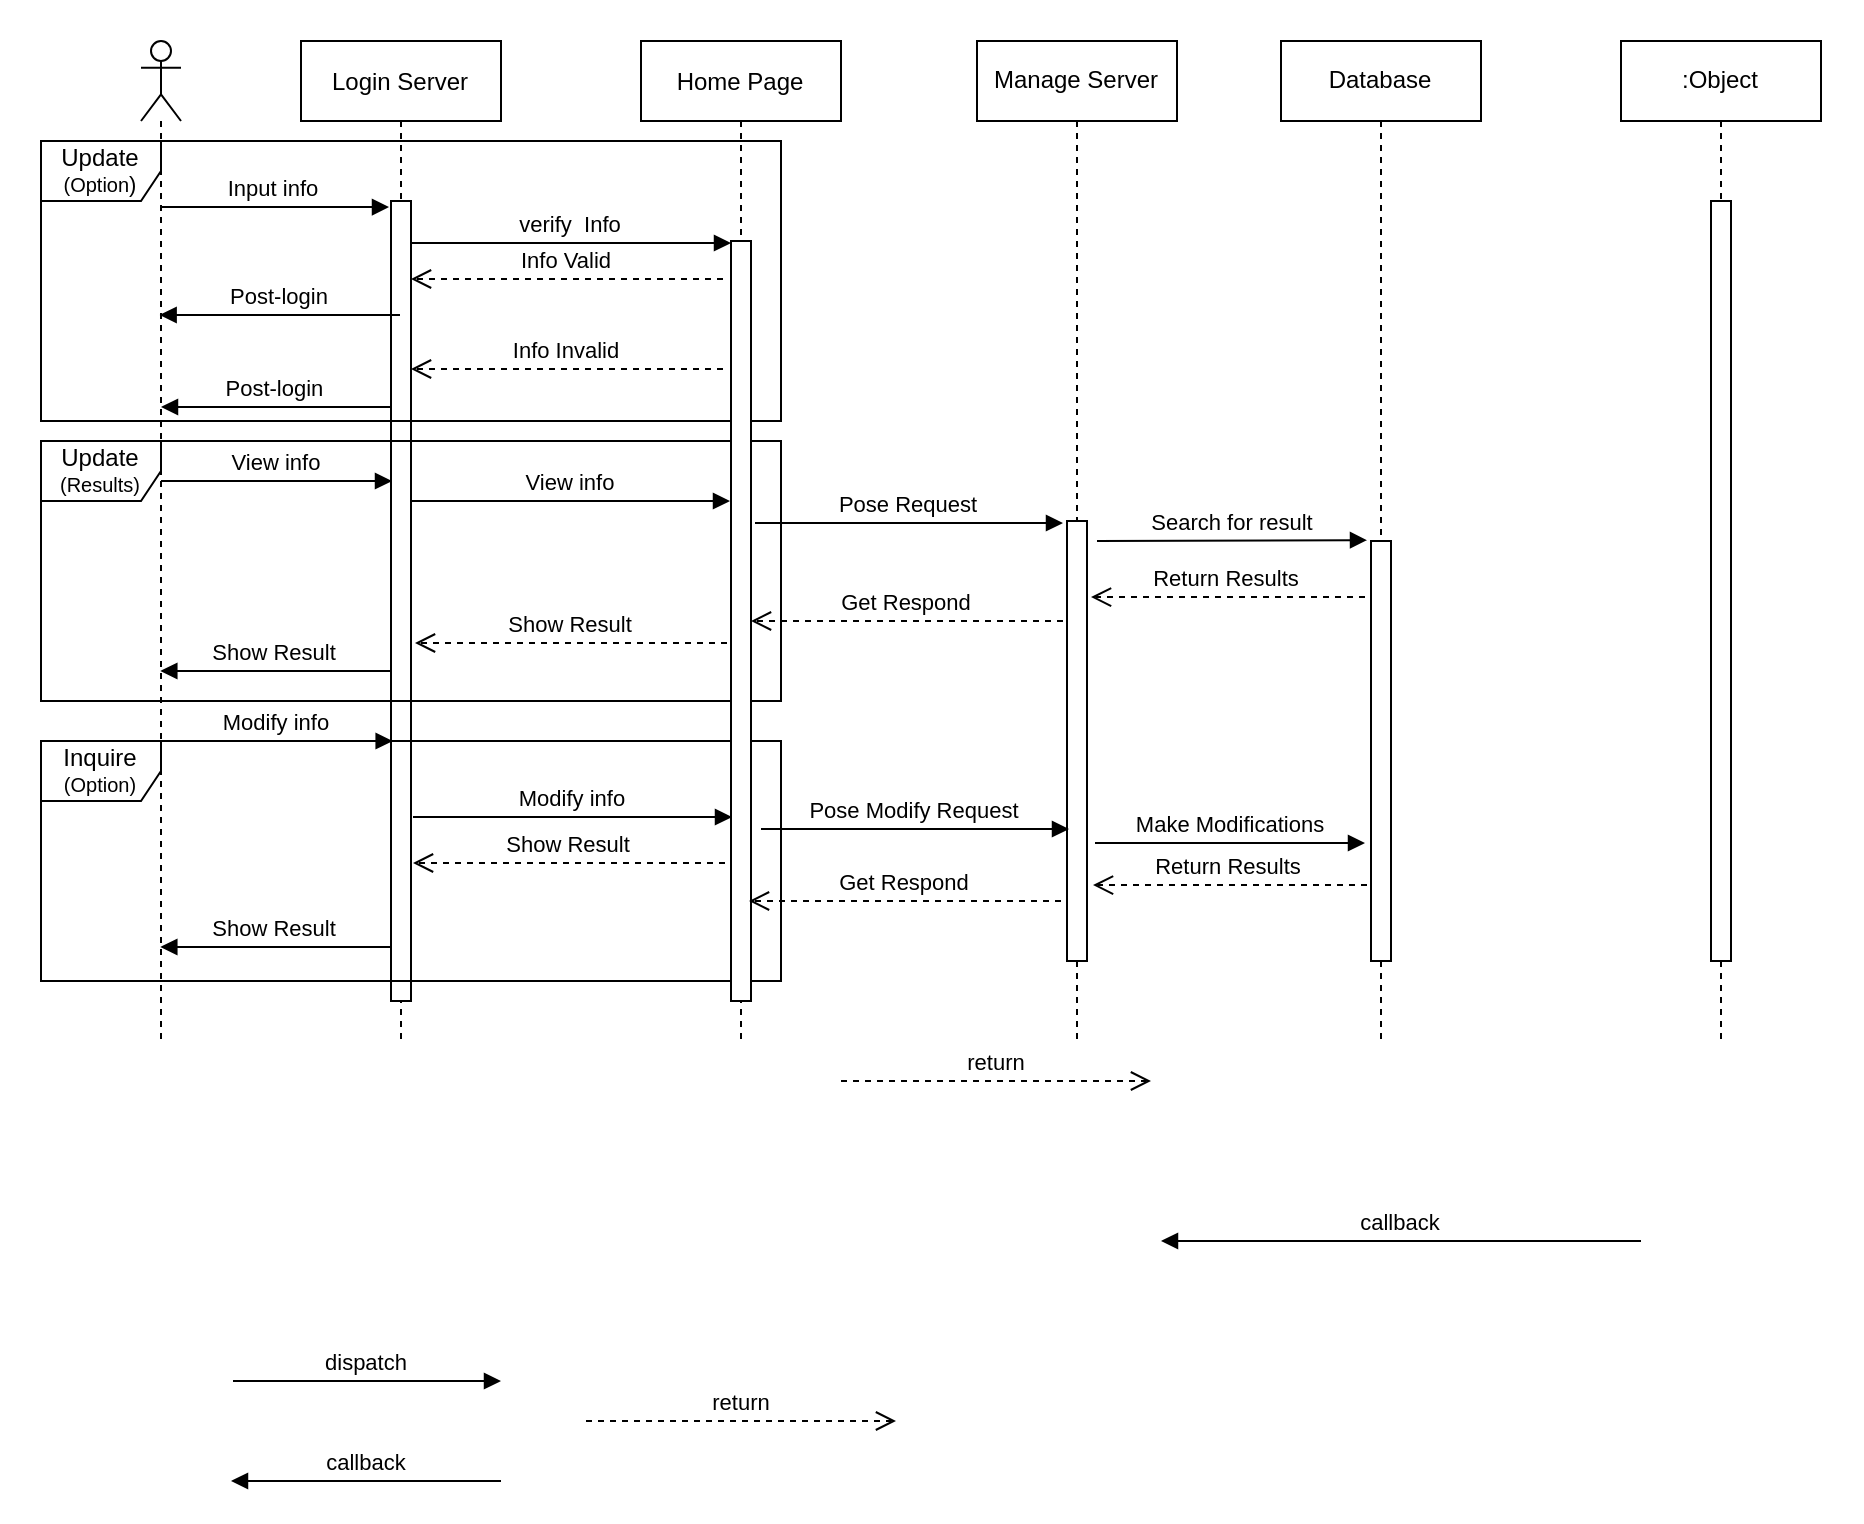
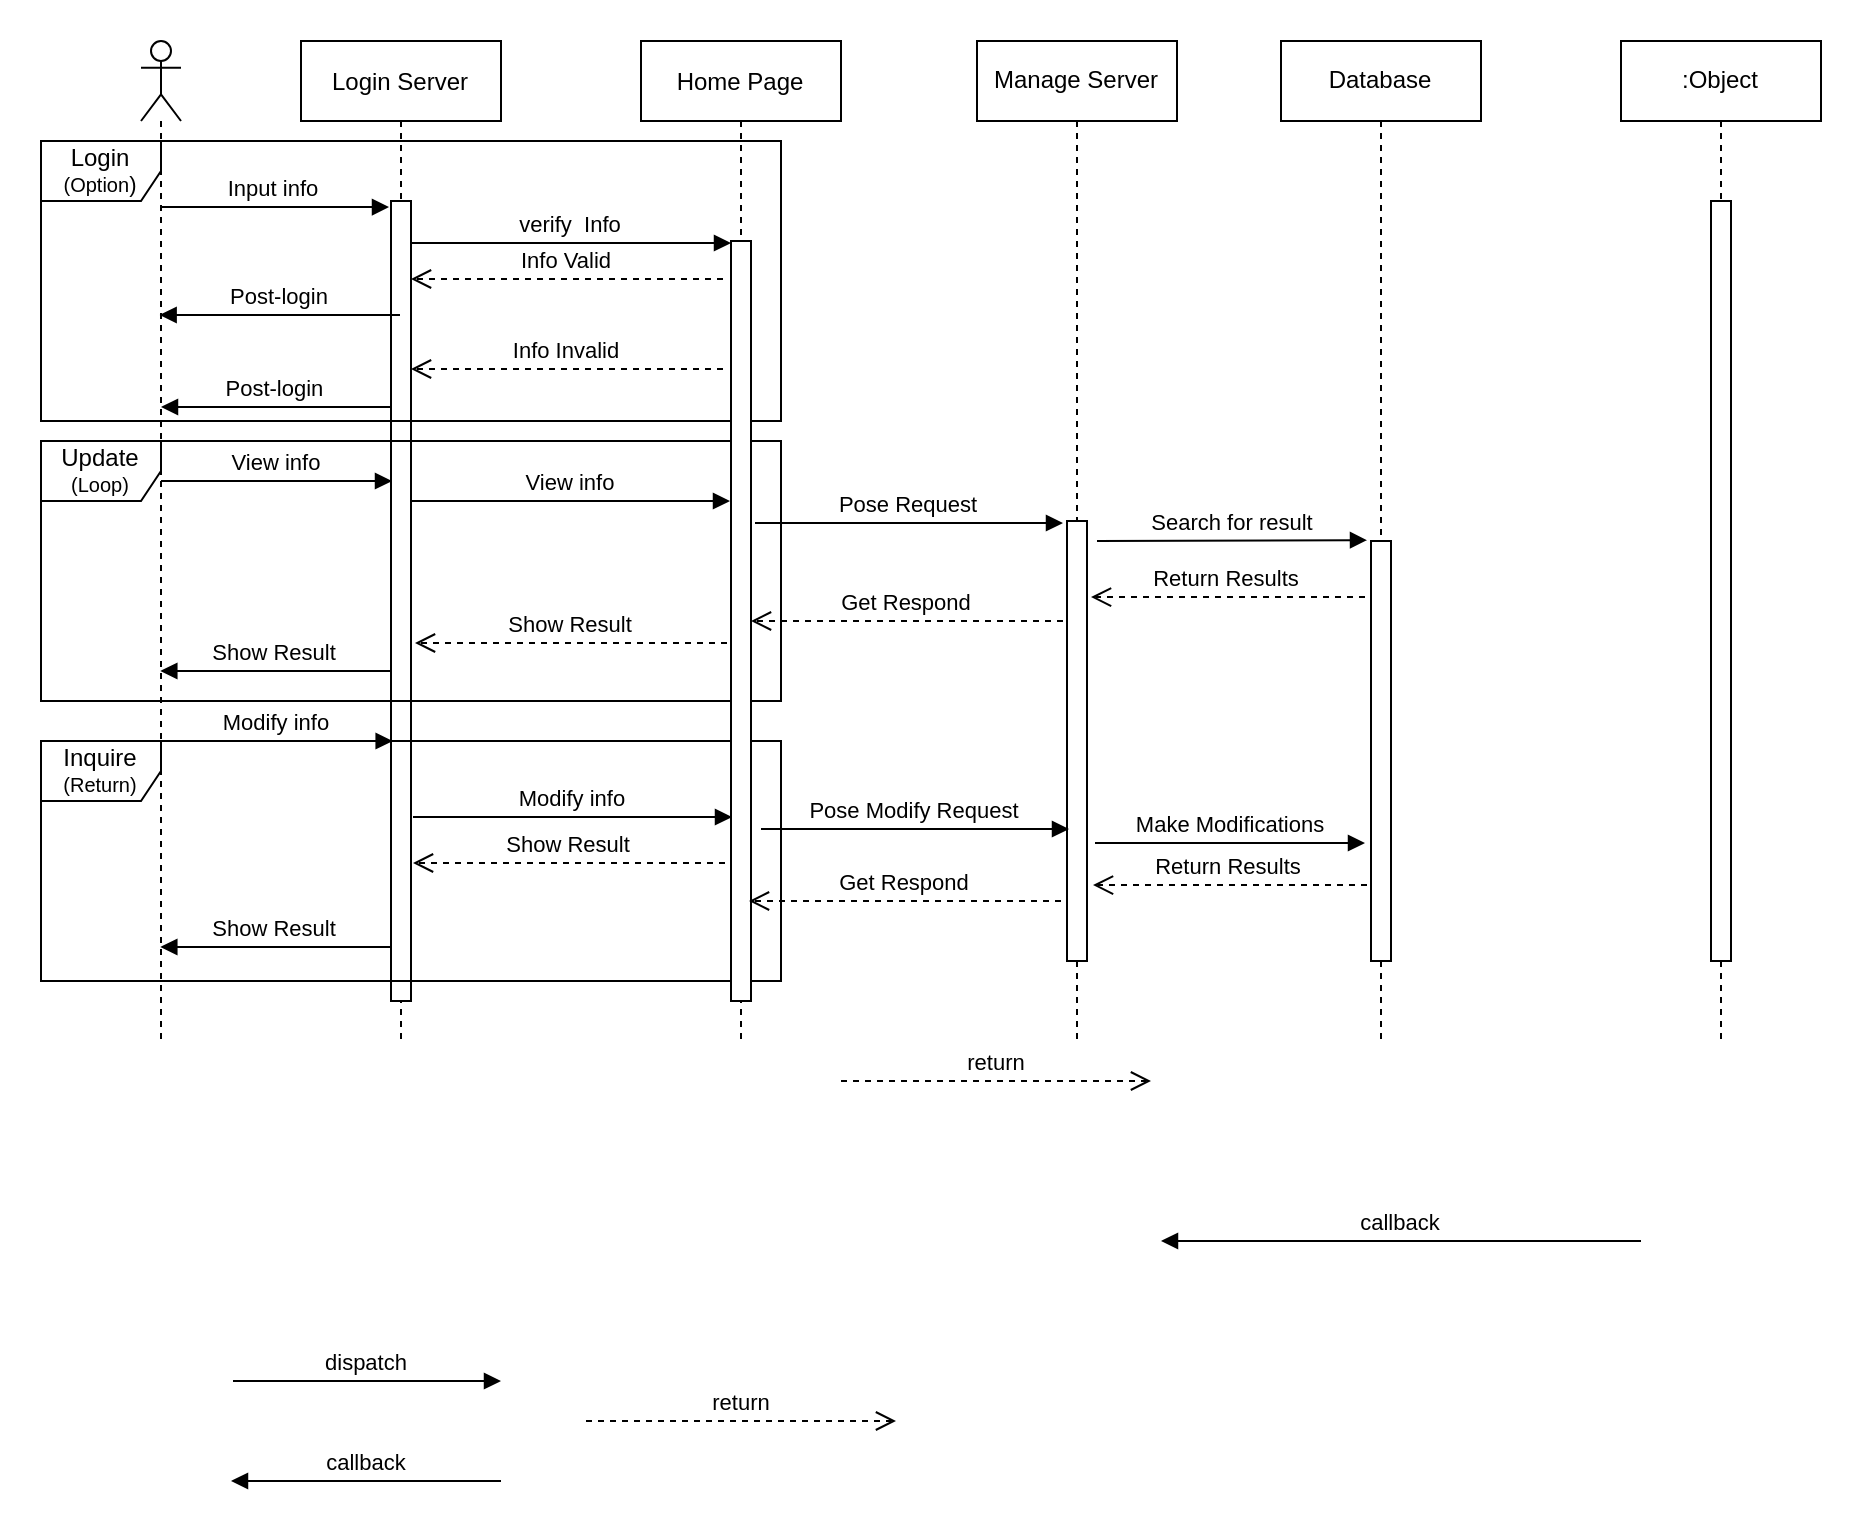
  <mxCell id="0" />
  <mxCell id="1" parent="0" />
  <mxCell id="2" value="Login Server" style="shape=umlLifeline;perimeter=lifelinePerimeter;container=1;collapsible=0;recursiveResize=0;rounded=0;shadow=0;strokeWidth=1;" parent="1" vertex="1"><mxGeometry x="150" y="20" width="100" height="500" as="geometry" /></mxCell>
  <mxCell id="3" value="" style="points=[];perimeter=orthogonalPerimeter;rounded=0;shadow=0;strokeWidth=1;" parent="2" vertex="1"><mxGeometry x="45" y="80" width="10" height="400" as="geometry" /></mxCell>
  <mxCell id="4" value="Show Result" style="verticalAlign=bottom;endArrow=block;shadow=0;strokeWidth=1;exitX=-0.047;exitY=0.155;exitDx=0;exitDy=0;exitPerimeter=0;" edge="1" parent="2"><mxGeometry relative="1" as="geometry"><mxPoint x="45" y="315.0" as="sourcePoint" /><mxPoint x="-70.333" y="315.0" as="targetPoint" /></mxGeometry></mxCell>
  <mxCell id="5" value="Info Invalid" style="verticalAlign=bottom;endArrow=open;dashed=1;endSize=8;shadow=0;strokeWidth=1;" edge="1" parent="2"><mxGeometry relative="1" as="geometry"><mxPoint x="55" y="164.0" as="targetPoint" /><mxPoint x="211" y="164" as="sourcePoint" /></mxGeometry></mxCell>
  <mxCell id="6" value="Show Result" style="verticalAlign=bottom;endArrow=block;shadow=0;strokeWidth=1;exitX=-0.047;exitY=0.155;exitDx=0;exitDy=0;exitPerimeter=0;" edge="1" parent="2"><mxGeometry relative="1" as="geometry"><mxPoint x="45" y="453.0" as="sourcePoint" /><mxPoint x="-70.333" y="453.0" as="targetPoint" /></mxGeometry></mxCell>
- <mxCell id="7" value="&lt;div&gt;Update&lt;/div&gt;&lt;div style=&quot;font-size: 11px&quot;&gt;&lt;font style=&quot;font-size: 10px&quot;&gt;(Option&lt;/font&gt;)&lt;br&gt;&lt;/div&gt;" style="shape=umlFrame;whiteSpace=wrap;html=1;" vertex="1" parent="2"><mxGeometry x="-130" y="50" width="370" height="140" as="geometry" /></mxCell>
- <mxCell id="8" value="&lt;div&gt;&lt;font style=&quot;font-size: 12px&quot;&gt;Update&lt;/font&gt;&lt;/div&gt;&lt;div&gt;&lt;font style=&quot;font-size: 10px&quot;&gt;(Results)&lt;/font&gt;&lt;/div&gt;" style="shape=umlFrame;whiteSpace=wrap;html=1;fontSize=8;" vertex="1" parent="2"><mxGeometry x="-130" y="200" width="370" height="130" as="geometry" /></mxCell>
- <mxCell id="9" value="&lt;div&gt;&lt;font style=&quot;font-size: 12px&quot;&gt;Inquire&lt;/font&gt;&lt;/div&gt;&lt;div&gt;&lt;font style=&quot;font-size: 10px&quot;&gt;(Option)&lt;/font&gt;&lt;/div&gt;" style="shape=umlFrame;whiteSpace=wrap;html=1;fontSize=10;" vertex="1" parent="2"><mxGeometry x="-130" y="350" width="370" height="120" as="geometry" /></mxCell>
+ <mxCell id="7" value="&lt;div&gt;Login&lt;/div&gt;&lt;div style=&quot;font-size: 11px&quot;&gt;&lt;font style=&quot;font-size: 10px&quot;&gt;(Option&lt;/font&gt;)&lt;br&gt;&lt;/div&gt;" style="shape=umlFrame;whiteSpace=wrap;html=1;" vertex="1" parent="2"><mxGeometry x="-130" y="50" width="370" height="140" as="geometry" /></mxCell>
+ <mxCell id="8" value="&lt;div&gt;&lt;font style=&quot;font-size: 12px&quot;&gt;Update&lt;/font&gt;&lt;/div&gt;&lt;div&gt;&lt;font style=&quot;font-size: 10px&quot;&gt;(Loop)&lt;/font&gt;&lt;/div&gt;" style="shape=umlFrame;whiteSpace=wrap;html=1;fontSize=8;" vertex="1" parent="2"><mxGeometry x="-130" y="200" width="370" height="130" as="geometry" /></mxCell>
+ <mxCell id="9" value="&lt;div&gt;&lt;font style=&quot;font-size: 12px&quot;&gt;Inquire&lt;/font&gt;&lt;/div&gt;&lt;div&gt;&lt;font style=&quot;font-size: 10px&quot;&gt;(Return)&lt;/font&gt;&lt;/div&gt;" style="shape=umlFrame;whiteSpace=wrap;html=1;fontSize=10;" vertex="1" parent="2"><mxGeometry x="-130" y="350" width="370" height="120" as="geometry" /></mxCell>
  <mxCell id="10" value="Home Page" style="shape=umlLifeline;perimeter=lifelinePerimeter;container=1;collapsible=0;recursiveResize=0;rounded=0;shadow=0;strokeWidth=1;" parent="1" vertex="1"><mxGeometry x="320" y="20" width="100" height="500" as="geometry" /></mxCell>
  <mxCell id="11" value="" style="points=[];perimeter=orthogonalPerimeter;rounded=0;shadow=0;strokeWidth=1;" parent="10" vertex="1"><mxGeometry x="45" y="100" width="10" height="380" as="geometry" /></mxCell>
  <mxCell id="12" value="Show Result" style="verticalAlign=bottom;endArrow=open;dashed=1;endSize=8;shadow=0;strokeWidth=1;" parent="10" edge="1"><mxGeometry relative="1" as="geometry"><mxPoint x="-113" y="301.0" as="targetPoint" /><mxPoint x="43" y="301" as="sourcePoint" /><Array as="points"><mxPoint x="-38" y="301" /></Array></mxGeometry></mxCell>
  <mxCell id="13" value="verify  Info" style="verticalAlign=bottom;endArrow=block;entryX=0;entryY=0;shadow=0;strokeWidth=1;" parent="1" edge="1"><mxGeometry relative="1" as="geometry"><mxPoint x="205" y="121" as="sourcePoint" /><mxPoint x="365" y="121" as="targetPoint" /></mxGeometry></mxCell>
  <mxCell id="14" value="callback" style="verticalAlign=bottom;endArrow=block;shadow=0;strokeWidth=1;" parent="1" edge="1"><mxGeometry relative="1" as="geometry"><mxPoint x="820" y="620" as="sourcePoint" /><mxPoint x="580" y="620" as="targetPoint" /></mxGeometry></mxCell>
  <mxCell id="15" value="return" style="verticalAlign=bottom;endArrow=open;dashed=1;endSize=8;shadow=0;strokeWidth=1;" parent="1" edge="1"><mxGeometry relative="1" as="geometry"><mxPoint x="575" y="540" as="targetPoint" /><mxPoint x="420" y="540" as="sourcePoint" /></mxGeometry></mxCell>
  <mxCell id="16" value="" style="shape=umlLifeline;participant=umlActor;perimeter=lifelinePerimeter;whiteSpace=wrap;html=1;container=1;collapsible=0;recursiveResize=0;verticalAlign=top;spacingTop=36;outlineConnect=0;" vertex="1" parent="1"><mxGeometry x="70" y="20" width="20" height="500" as="geometry" /></mxCell>
  <mxCell id="17" value="Manage Server" style="shape=umlLifeline;perimeter=lifelinePerimeter;whiteSpace=wrap;html=1;container=1;collapsible=0;recursiveResize=0;outlineConnect=0;" vertex="1" parent="1"><mxGeometry x="488" y="20" width="100" height="500" as="geometry" /></mxCell>
  <mxCell id="18" value="" style="points=[];perimeter=orthogonalPerimeter;rounded=0;shadow=0;strokeWidth=1;" vertex="1" parent="17"><mxGeometry x="45" y="240" width="10" height="220" as="geometry" /></mxCell>
  <mxCell id="19" value="Get Respond" style="verticalAlign=bottom;endArrow=open;dashed=1;endSize=8;shadow=0;strokeWidth=1;" edge="1" parent="17"><mxGeometry relative="1" as="geometry"><mxPoint x="-113" y="290.0" as="targetPoint" /><mxPoint x="43" y="290" as="sourcePoint" /></mxGeometry></mxCell>
  <mxCell id="20" value="Database" style="shape=umlLifeline;perimeter=lifelinePerimeter;whiteSpace=wrap;html=1;container=1;collapsible=0;recursiveResize=0;outlineConnect=0;" vertex="1" parent="1"><mxGeometry x="640" y="20" width="100" height="500" as="geometry" /></mxCell>
  <mxCell id="21" value="" style="points=[];perimeter=orthogonalPerimeter;rounded=0;shadow=0;strokeWidth=1;" vertex="1" parent="20"><mxGeometry x="45" y="250" width="10" height="210" as="geometry" /></mxCell>
  <mxCell id="22" value="Search for result" style="verticalAlign=bottom;endArrow=block;shadow=0;strokeWidth=1;" edge="1" parent="20"><mxGeometry relative="1" as="geometry"><mxPoint x="-92" y="250" as="sourcePoint" /><mxPoint x="43" y="249.58" as="targetPoint" /></mxGeometry></mxCell>
  <mxCell id="23" value="return" style="verticalAlign=bottom;endArrow=open;dashed=1;endSize=8;shadow=0;strokeWidth=1;" edge="1" parent="1"><mxGeometry relative="1" as="geometry"><mxPoint x="447.5" y="710" as="targetPoint" /><mxPoint x="292.5" y="710" as="sourcePoint" /></mxGeometry></mxCell>
  <mxCell id="24" value="Pose Request" style="verticalAlign=bottom;endArrow=block;shadow=0;strokeWidth=1;" edge="1" parent="1"><mxGeometry relative="1" as="geometry"><mxPoint x="377" y="261" as="sourcePoint" /><mxPoint x="531" y="261" as="targetPoint" /></mxGeometry></mxCell>
  <mxCell id="25" value="Return Results" style="verticalAlign=bottom;endArrow=open;dashed=1;endSize=8;shadow=0;strokeWidth=1;entryX=0.7;entryY=0.294;entryDx=0;entryDy=0;entryPerimeter=0;" edge="1" parent="1"><mxGeometry relative="1" as="geometry"><mxPoint x="545" y="298.04" as="targetPoint" /><mxPoint x="682" y="298" as="sourcePoint" /></mxGeometry></mxCell>
  <mxCell id="26" value="Input info" style="verticalAlign=bottom;endArrow=block;shadow=0;strokeWidth=1;entryX=0.5;entryY=0.008;entryDx=0;entryDy=0;entryPerimeter=0;" edge="1" parent="1" source="16"><mxGeometry relative="1" as="geometry"><mxPoint x="107" y="103" as="sourcePoint" /><mxPoint x="194" y="103.04" as="targetPoint" /></mxGeometry></mxCell>
  <mxCell id="27" value="dispatch" style="verticalAlign=bottom;endArrow=block;shadow=0;strokeWidth=1;" edge="1" parent="1"><mxGeometry relative="1" as="geometry"><mxPoint x="116" y="690" as="sourcePoint" /><mxPoint x="250" y="690" as="targetPoint" /></mxGeometry></mxCell>
  <mxCell id="28" value="Post-login" style="verticalAlign=bottom;endArrow=block;shadow=0;strokeWidth=1;" edge="1" parent="1"><mxGeometry relative="1" as="geometry"><mxPoint x="199.5" y="157" as="sourcePoint" /><mxPoint x="79.324" y="157" as="targetPoint" /><Array as="points"><mxPoint x="150" y="157" /></Array></mxGeometry></mxCell>
  <mxCell id="29" value="callback" style="verticalAlign=bottom;endArrow=block;shadow=0;strokeWidth=1;" edge="1" parent="1"><mxGeometry relative="1" as="geometry"><mxPoint x="250" y="740" as="sourcePoint" /><mxPoint x="115.004" y="740" as="targetPoint" /></mxGeometry></mxCell>
  <mxCell id="30" value=":Object" style="shape=umlLifeline;perimeter=lifelinePerimeter;whiteSpace=wrap;html=1;container=1;collapsible=0;recursiveResize=0;outlineConnect=0;" vertex="1" parent="1"><mxGeometry x="810" y="20" width="100" height="500" as="geometry" /></mxCell>
  <mxCell id="31" value="" style="points=[];perimeter=orthogonalPerimeter;rounded=0;shadow=0;strokeWidth=1;" vertex="1" parent="30"><mxGeometry x="45" y="80" width="10" height="380" as="geometry" /></mxCell>
  <mxCell id="32" value="View info" style="verticalAlign=bottom;endArrow=block;shadow=0;strokeWidth=1;" edge="1" parent="1"><mxGeometry relative="1" as="geometry"><mxPoint x="80" y="240" as="sourcePoint" /><mxPoint x="195.5" y="240" as="targetPoint" /><Array as="points"><mxPoint x="126" y="240" /></Array></mxGeometry></mxCell>
  <mxCell id="33" value="Post-login" style="verticalAlign=bottom;endArrow=block;shadow=0;strokeWidth=1;exitX=-0.047;exitY=0.155;exitDx=0;exitDy=0;exitPerimeter=0;" edge="1" parent="1"><mxGeometry relative="1" as="geometry"><mxPoint x="195.21" y="203" as="sourcePoint" /><mxPoint x="80.004" y="203" as="targetPoint" /></mxGeometry></mxCell>
  <mxCell id="34" value="Info Valid" style="verticalAlign=bottom;endArrow=open;dashed=1;endSize=8;shadow=0;strokeWidth=1;" edge="1" parent="1"><mxGeometry relative="1" as="geometry"><mxPoint x="205" y="139" as="targetPoint" /><mxPoint x="361" y="139" as="sourcePoint" /></mxGeometry></mxCell>
  <mxCell id="35" value="View info" style="verticalAlign=bottom;endArrow=block;shadow=0;strokeWidth=1;" edge="1" parent="1"><mxGeometry relative="1" as="geometry"><mxPoint x="205" y="250" as="sourcePoint" /><mxPoint x="364.5" y="250" as="targetPoint" /><Array as="points"><mxPoint x="245.5" y="250" /></Array></mxGeometry></mxCell>
  <mxCell id="36" value="Modify info" style="verticalAlign=bottom;endArrow=block;shadow=0;strokeWidth=1;" edge="1" parent="1"><mxGeometry relative="1" as="geometry"><mxPoint x="80" y="370" as="sourcePoint" /><mxPoint x="195.83" y="370" as="targetPoint" /><Array as="points"><mxPoint x="126.33" y="370" /></Array></mxGeometry></mxCell>
  <mxCell id="37" value="Modify info" style="verticalAlign=bottom;endArrow=block;shadow=0;strokeWidth=1;" edge="1" parent="1"><mxGeometry relative="1" as="geometry"><mxPoint x="206" y="408" as="sourcePoint" /><mxPoint x="365.5" y="408" as="targetPoint" /><Array as="points"><mxPoint x="246.5" y="408" /></Array></mxGeometry></mxCell>
  <mxCell id="38" value="Show Result" style="verticalAlign=bottom;endArrow=open;dashed=1;endSize=8;shadow=0;strokeWidth=1;" edge="1" parent="1"><mxGeometry relative="1" as="geometry"><mxPoint x="206" y="431" as="targetPoint" /><mxPoint x="362" y="431" as="sourcePoint" /><Array as="points"><mxPoint x="281" y="431" /></Array></mxGeometry></mxCell>
  <mxCell id="39" value="Pose Modify Request" style="verticalAlign=bottom;endArrow=block;shadow=0;strokeWidth=1;" edge="1" parent="1"><mxGeometry relative="1" as="geometry"><mxPoint x="380" y="414" as="sourcePoint" /><mxPoint x="534" y="414" as="targetPoint" /></mxGeometry></mxCell>
  <mxCell id="40" value="Make Modifications" style="verticalAlign=bottom;endArrow=block;shadow=0;strokeWidth=1;" edge="1" parent="1"><mxGeometry relative="1" as="geometry"><mxPoint x="547" y="421" as="sourcePoint" /><mxPoint x="682" y="421" as="targetPoint" /></mxGeometry></mxCell>
  <mxCell id="41" value="Return Results" style="verticalAlign=bottom;endArrow=open;dashed=1;endSize=8;shadow=0;strokeWidth=1;entryX=0.7;entryY=0.294;entryDx=0;entryDy=0;entryPerimeter=0;" edge="1" parent="1"><mxGeometry relative="1" as="geometry"><mxPoint x="546" y="442.04" as="targetPoint" /><mxPoint x="683" y="442" as="sourcePoint" /></mxGeometry></mxCell>
  <mxCell id="42" value="Get Respond" style="verticalAlign=bottom;endArrow=open;dashed=1;endSize=8;shadow=0;strokeWidth=1;" edge="1" parent="1"><mxGeometry relative="1" as="geometry"><mxPoint x="374" y="450" as="targetPoint" /><mxPoint x="530" y="450" as="sourcePoint" /></mxGeometry></mxCell>
